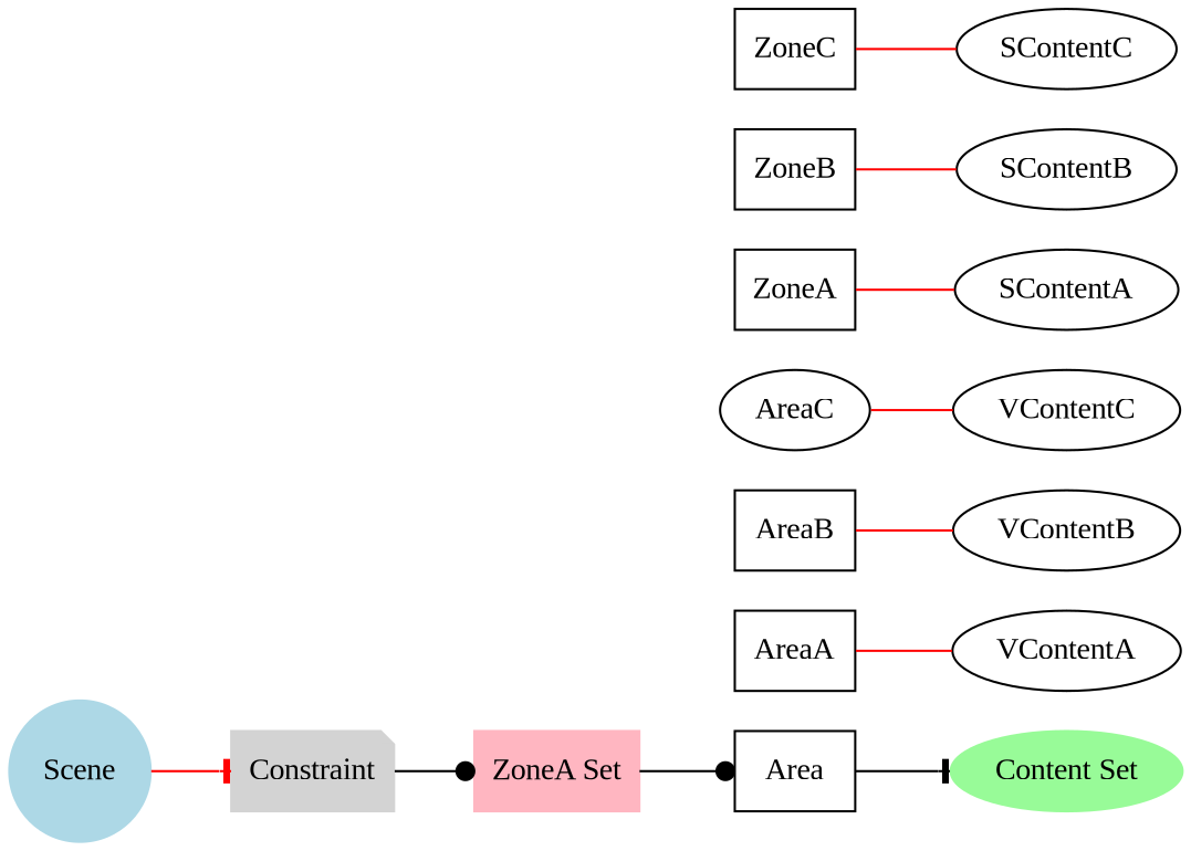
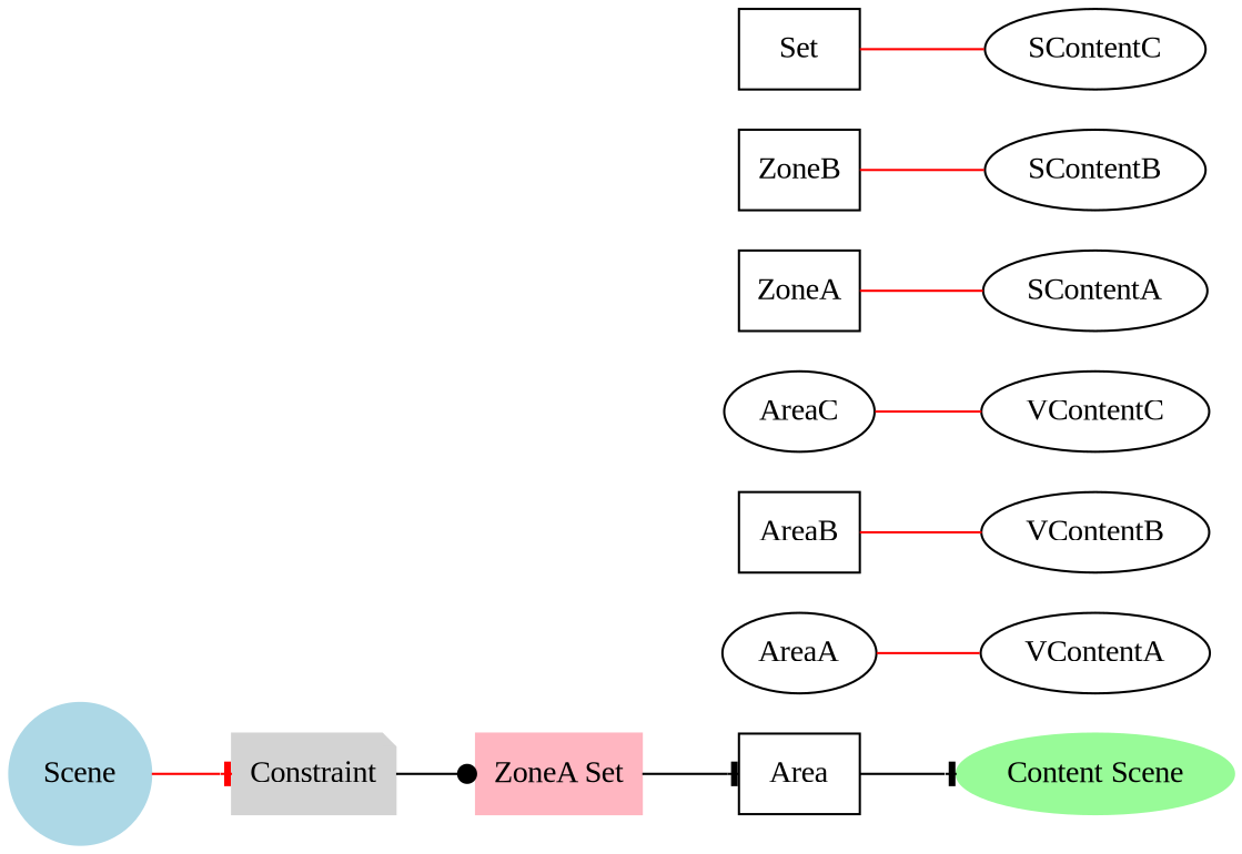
  digraph {
    clusterrank=global
    fontname="Liberation Serif"
    rankdir=LR
    node [fontname="Liberation Serif" shape=ellipse]
    edge [fontname="Liberation Serif" color=red dir=none]
    Area [shape=box]
-   n2 [label=AreaA shape=box]
+   n2 [label=AreaA]
    n3 [label=AreaB shape=box]
    n4 [label=AreaC]
    n5 [label=ZoneA shape=box]
    n6 [label=ZoneB shape=box]
-   n7 [label=ZoneC shape=box]
+   n7 [label=Set shape=box]
    n8 [label=VContentA]
    n9 [label=VContentB]
    n10 [label=VContentC]
    n11 [label=SContentA]
    n12 [label=SContentB]
    n13 [label=SContentC]
    Constraint [color=lightgrey shape=note style=filled]
    n15 [color=lightpink label="ZoneA Set" shape=box style=filled]
-   "Content Set" [color=palegreen style=filled]
+   "Content Set" [color=palegreen style=filled label="Content Scene"]
    Scene [color=lightblue shape=circle style=filled]
    subgraph sub_1 {
      rank=same
      Area
      n2
      n3
      n4
      n5
      n6
      n7
    }
    subgraph sub_2 {
      rank=same
      n8
      n9
      n10
      n11
      n12
      n13
    }
    subgraph sub_3 {
      rank=same
      Constraint
    }
    subgraph sub_4 {
      rank=same
      Constraint
    }
    subgraph sub_5 {
      rank=same
      Constraint
    }
    subgraph sub_6 {
      n15
    }
    subgraph sub_7 {
      "Content Set"
    }
    subgraph sub_8 {
      rank=same
      Scene
    }
    Area -> "Content Set" [arrowhead=tee color="" dir=""]
    n2 -> n8
    n3 -> n9
    n4 -> n10
    n5 -> n11
    n6 -> n12
    n7 -> n13
    Constraint -> n15 [arrowhead=dot color="" dir=""]
-   n15 -> Area [arrowhead=dot color="" dir=""]
+   n15 -> Area [arrowhead=tee color="" dir=""]
    Scene -> Constraint [arrowhead=tee dir=""]
  }
